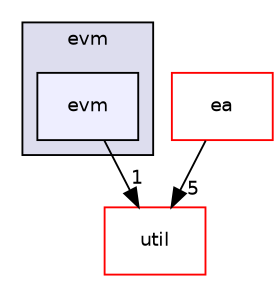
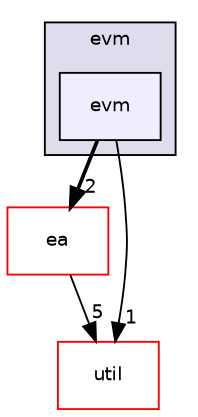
  digraph {
    compound=true
    node [fillcolor=white fontname=Helvetica fontsize=10 shape=box style=filled color=red]
    edge [labeldistance=1.5 labelfontname=Helvetica labelfontsize=10 style=solid]
    n1 [fillcolor="#eeeeff" label=evm pencolor=black color=""]
    n2 [label=ea]
    n3 [label=util]
    subgraph cluster_1 {
      bgcolor="#ddddee"
      fontname=Helvetica
      fontsize=10
      label=evm
      pencolor=black
      n1
    }
+   n1 -> n2 [headlabel=2 style=bold]
    n1 -> n3 [headlabel=1]
    n2 -> n3 [headlabel=5]
  }
